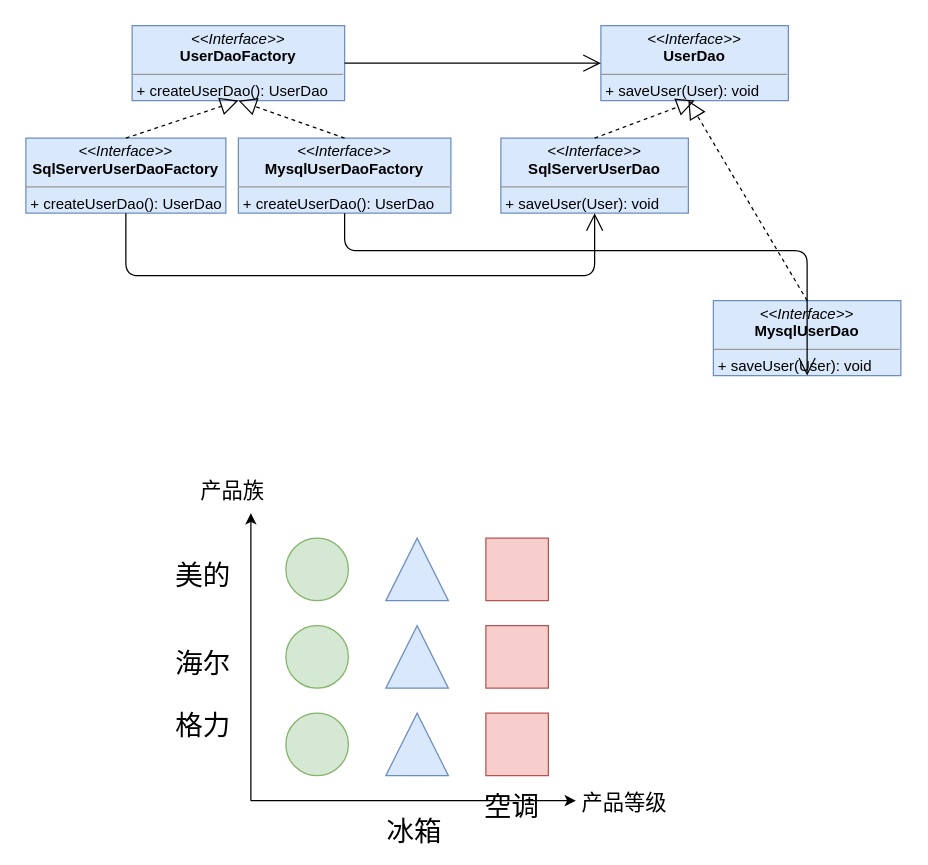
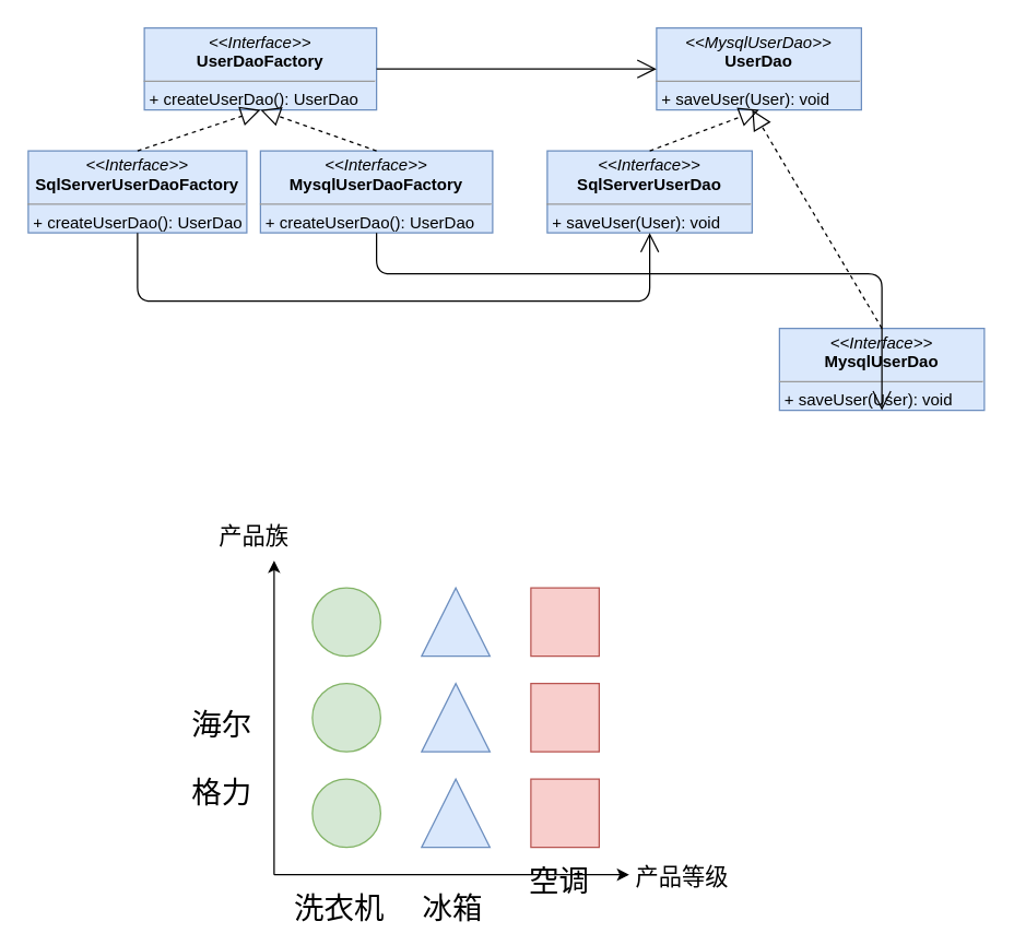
  <mxCell id="0" />
  <mxCell id="1" parent="0" />
  <mxCell id="2" value="&lt;p style=&quot;margin: 0px ; margin-top: 4px ; text-align: center&quot;&gt;&lt;i&gt;&amp;lt;&amp;lt;Interface&amp;gt;&amp;gt;&lt;/i&gt;&lt;br&gt;&lt;b&gt;UserDaoFactory&lt;/b&gt;&lt;/p&gt;&lt;hr size=&quot;1&quot;&gt;&lt;p style=&quot;margin: 0px ; margin-left: 4px&quot;&gt;&lt;/p&gt;&lt;p style=&quot;margin: 0px ; margin-left: 4px&quot;&gt;+ createUserDao(): UserDao&lt;br&gt;&lt;br&gt;&lt;/p&gt;" style="verticalAlign=top;align=left;overflow=fill;fontSize=12;fontFamily=Helvetica;html=1;fillColor=#dae8fc;strokeColor=#6c8ebf;" vertex="1" parent="1"><mxGeometry x="105" y="20" width="170" height="60" as="geometry" /></mxCell>
  <mxCell id="3" value="&lt;p style=&quot;margin: 0px ; margin-top: 4px ; text-align: center&quot;&gt;&lt;i&gt;&amp;lt;&amp;lt;Interface&amp;gt;&amp;gt;&lt;/i&gt;&lt;br&gt;&lt;b&gt;SqlServerUserDaoFactory&lt;/b&gt;&lt;/p&gt;&lt;hr size=&quot;1&quot;&gt;&lt;p style=&quot;margin: 0px ; margin-left: 4px&quot;&gt;&lt;/p&gt;&lt;p style=&quot;margin: 0px ; margin-left: 4px&quot;&gt;+ createUserDao(): UserDao&lt;br&gt;&lt;br&gt;&lt;/p&gt;" style="verticalAlign=top;align=left;overflow=fill;fontSize=12;fontFamily=Helvetica;html=1;fillColor=#dae8fc;strokeColor=#6c8ebf;" vertex="1" parent="1"><mxGeometry x="20" y="110" width="160" height="60" as="geometry" /></mxCell>
  <mxCell id="4" value="&lt;p style=&quot;margin: 0px ; margin-top: 4px ; text-align: center&quot;&gt;&lt;i&gt;&amp;lt;&amp;lt;Interface&amp;gt;&amp;gt;&lt;/i&gt;&lt;br&gt;&lt;b&gt;MysqlUserDaoFactory&lt;/b&gt;&lt;/p&gt;&lt;hr size=&quot;1&quot;&gt;&lt;p style=&quot;margin: 0px ; margin-left: 4px&quot;&gt;&lt;/p&gt;&lt;p style=&quot;margin: 0px ; margin-left: 4px&quot;&gt;+ createUserDao(): UserDao&lt;br&gt;&lt;br&gt;&lt;/p&gt;" style="verticalAlign=top;align=left;overflow=fill;fontSize=12;fontFamily=Helvetica;html=1;fillColor=#dae8fc;strokeColor=#6c8ebf;" vertex="1" parent="1"><mxGeometry x="190" y="110" width="170" height="60" as="geometry" /></mxCell>
- <mxCell id="5" value="&lt;p style=&quot;margin: 0px ; margin-top: 4px ; text-align: center&quot;&gt;&lt;i&gt;&amp;lt;&amp;lt;Interface&amp;gt;&amp;gt;&lt;/i&gt;&lt;br&gt;&lt;b&gt;UserDao&lt;/b&gt;&lt;/p&gt;&lt;hr size=&quot;1&quot;&gt;&lt;p style=&quot;margin: 0px ; margin-left: 4px&quot;&gt;&lt;/p&gt;&lt;p style=&quot;margin: 0px ; margin-left: 4px&quot;&gt;+ saveUser(User): void&lt;br&gt;&lt;br&gt;&lt;/p&gt;" style="verticalAlign=top;align=left;overflow=fill;fontSize=12;fontFamily=Helvetica;html=1;fillColor=#dae8fc;strokeColor=#6c8ebf;" vertex="1" parent="1"><mxGeometry x="480" y="20" width="150" height="60" as="geometry" /></mxCell>
+ <mxCell id="5" value="&lt;p style=&quot;margin: 0px ; margin-top: 4px ; text-align: center&quot;&gt;&lt;i&gt;&amp;lt;&amp;lt;MysqlUserDao&amp;gt;&amp;gt;&lt;/i&gt;&lt;br&gt;&lt;b&gt;UserDao&lt;/b&gt;&lt;/p&gt;&lt;hr size=&quot;1&quot;&gt;&lt;p style=&quot;margin: 0px ; margin-left: 4px&quot;&gt;&lt;/p&gt;&lt;p style=&quot;margin: 0px ; margin-left: 4px&quot;&gt;+ saveUser(User): void&lt;br&gt;&lt;br&gt;&lt;/p&gt;" style="verticalAlign=top;align=left;overflow=fill;fontSize=12;fontFamily=Helvetica;html=1;fillColor=#dae8fc;strokeColor=#6c8ebf;" vertex="1" parent="1"><mxGeometry x="480" y="20" width="150" height="60" as="geometry" /></mxCell>
  <mxCell id="6" value="&lt;p style=&quot;margin: 0px ; margin-top: 4px ; text-align: center&quot;&gt;&lt;i&gt;&amp;lt;&amp;lt;Interface&amp;gt;&amp;gt;&lt;/i&gt;&lt;br&gt;&lt;b&gt;SqlServerUserDao&lt;/b&gt;&lt;/p&gt;&lt;hr size=&quot;1&quot;&gt;&lt;p style=&quot;margin: 0px ; margin-left: 4px&quot;&gt;&lt;/p&gt;&lt;p style=&quot;margin: 0px ; margin-left: 4px&quot;&gt;+ saveUser(User): void&lt;br&gt;&lt;br&gt;&lt;/p&gt;" style="verticalAlign=top;align=left;overflow=fill;fontSize=12;fontFamily=Helvetica;html=1;fillColor=#dae8fc;strokeColor=#6c8ebf;" vertex="1" parent="1"><mxGeometry x="400" y="110" width="150" height="60" as="geometry" /></mxCell>
  <mxCell id="7" value="&lt;p style=&quot;margin: 0px ; margin-top: 4px ; text-align: center&quot;&gt;&lt;i&gt;&amp;lt;&amp;lt;Interface&amp;gt;&amp;gt;&lt;/i&gt;&lt;br&gt;&lt;b&gt;MysqlUserDao&lt;/b&gt;&lt;/p&gt;&lt;hr size=&quot;1&quot;&gt;&lt;p style=&quot;margin: 0px ; margin-left: 4px&quot;&gt;&lt;/p&gt;&lt;p style=&quot;margin: 0px ; margin-left: 4px&quot;&gt;+ saveUser(User): void&lt;br&gt;&lt;br&gt;&lt;/p&gt;" style="verticalAlign=top;align=left;overflow=fill;fontSize=12;fontFamily=Helvetica;html=1;fillColor=#dae8fc;strokeColor=#6c8ebf;" vertex="1" parent="1"><mxGeometry x="570" y="240" width="150" height="60" as="geometry" /></mxCell>
  <mxCell id="8" value="" style="endArrow=block;dashed=1;endFill=0;endSize=12;html=1;entryX=0.5;entryY=1;entryDx=0;entryDy=0;exitX=0.5;exitY=0;exitDx=0;exitDy=0;" edge="1" parent="1" source="3" target="2"><mxGeometry width="160" relative="1" as="geometry"><mxPoint x="160" y="440" as="sourcePoint" /><mxPoint x="320" y="440" as="targetPoint" /></mxGeometry></mxCell>
  <mxCell id="9" value="" style="endArrow=block;dashed=1;endFill=0;endSize=12;html=1;entryX=0.5;entryY=1;entryDx=0;entryDy=0;exitX=0.5;exitY=0;exitDx=0;exitDy=0;" edge="1" parent="1" source="4" target="2"><mxGeometry width="160" relative="1" as="geometry"><mxPoint x="110" y="120" as="sourcePoint" /><mxPoint x="200" y="90" as="targetPoint" /></mxGeometry></mxCell>
  <mxCell id="10" value="" style="endArrow=block;dashed=1;endFill=0;endSize=12;html=1;exitX=0.5;exitY=0;exitDx=0;exitDy=0;" edge="1" parent="1" source="7"><mxGeometry width="160" relative="1" as="geometry"><mxPoint x="370" y="470" as="sourcePoint" /><mxPoint x="550" y="80" as="targetPoint" /></mxGeometry></mxCell>
  <mxCell id="11" value="" style="endArrow=block;dashed=1;endFill=0;endSize=12;html=1;entryX=0.5;entryY=1;entryDx=0;entryDy=0;exitX=0.5;exitY=0;exitDx=0;exitDy=0;" edge="1" parent="1" source="6" target="5"><mxGeometry width="160" relative="1" as="geometry"><mxPoint x="420" y="320" as="sourcePoint" /><mxPoint x="580" y="320" as="targetPoint" /></mxGeometry></mxCell>
  <mxCell id="12" value="" style="endArrow=open;endFill=1;endSize=12;html=1;exitX=1;exitY=0.5;exitDx=0;exitDy=0;entryX=0;entryY=0.5;entryDx=0;entryDy=0;" edge="1" parent="1" source="2" target="5"><mxGeometry width="160" relative="1" as="geometry"><mxPoint x="180" y="380" as="sourcePoint" /><mxPoint x="340" y="380" as="targetPoint" /></mxGeometry></mxCell>
  <mxCell id="13" value="" style="endArrow=open;endFill=1;endSize=12;html=1;exitX=0.5;exitY=1;exitDx=0;exitDy=0;entryX=0.5;entryY=1;entryDx=0;entryDy=0;edgeStyle=orthogonalEdgeStyle;" edge="1" parent="1" source="4" target="7"><mxGeometry width="160" relative="1" as="geometry"><mxPoint x="220" y="470" as="sourcePoint" /><mxPoint x="380" y="470" as="targetPoint" /><Array as="points"><mxPoint x="275" y="200" /><mxPoint x="645" y="200" /></Array></mxGeometry></mxCell>
  <mxCell id="14" value="" style="endArrow=open;endFill=1;endSize=12;html=1;exitX=0.5;exitY=1;exitDx=0;exitDy=0;entryX=0.5;entryY=1;entryDx=0;entryDy=0;edgeStyle=orthogonalEdgeStyle;" edge="1" parent="1" source="3" target="6"><mxGeometry width="160" relative="1" as="geometry"><mxPoint x="40" y="410" as="sourcePoint" /><mxPoint x="200" y="410" as="targetPoint" /><Array as="points"><mxPoint x="100" y="220" /><mxPoint x="475" y="220" /></Array></mxGeometry></mxCell>
  <mxCell id="15" value="" style="endArrow=classic;html=1;" edge="1" parent="1"><mxGeometry width="50" height="50" relative="1" as="geometry"><mxPoint x="200" y="640" as="sourcePoint" /><mxPoint x="460" y="640" as="targetPoint" /></mxGeometry></mxCell>
  <mxCell id="16" value="" style="endArrow=classic;html=1;" edge="1" parent="1"><mxGeometry width="50" height="50" relative="1" as="geometry"><mxPoint x="200" y="640" as="sourcePoint" /><mxPoint x="200" y="410" as="targetPoint" /></mxGeometry></mxCell>
  <mxCell id="17" value="" style="ellipse;whiteSpace=wrap;html=1;aspect=fixed;fillColor=#d5e8d4;strokeColor=#82b366;" vertex="1" parent="1"><mxGeometry x="228" y="430" width="50" height="50" as="geometry" /></mxCell>
  <mxCell id="18" value="" style="ellipse;whiteSpace=wrap;html=1;aspect=fixed;fillColor=#d5e8d4;strokeColor=#82b366;" vertex="1" parent="1"><mxGeometry x="228" y="500" width="50" height="50" as="geometry" /></mxCell>
  <mxCell id="19" value="" style="ellipse;whiteSpace=wrap;html=1;aspect=fixed;fillColor=#d5e8d4;strokeColor=#82b366;" vertex="1" parent="1"><mxGeometry x="228" y="570" width="50" height="50" as="geometry" /></mxCell>
  <mxCell id="20" value="" style="triangle;whiteSpace=wrap;html=1;rotation=-90;fillColor=#dae8fc;strokeColor=#6c8ebf;" vertex="1" parent="1"><mxGeometry x="308" y="430" width="50" height="50" as="geometry" /></mxCell>
  <mxCell id="21" value="" style="triangle;whiteSpace=wrap;html=1;rotation=-90;fillColor=#dae8fc;strokeColor=#6c8ebf;" vertex="1" parent="1"><mxGeometry x="308" y="500" width="50" height="50" as="geometry" /></mxCell>
  <mxCell id="22" value="" style="triangle;whiteSpace=wrap;html=1;rotation=-90;fillColor=#dae8fc;strokeColor=#6c8ebf;" vertex="1" parent="1"><mxGeometry x="308" y="570" width="50" height="50" as="geometry" /></mxCell>
  <mxCell id="23" value="" style="whiteSpace=wrap;html=1;aspect=fixed;fillColor=#f8cecc;strokeColor=#b85450;" vertex="1" parent="1"><mxGeometry x="388" y="430" width="50" height="50" as="geometry" /></mxCell>
  <mxCell id="24" value="" style="whiteSpace=wrap;html=1;aspect=fixed;fillColor=#f8cecc;strokeColor=#b85450;" vertex="1" parent="1"><mxGeometry x="388" y="500" width="50" height="50" as="geometry" /></mxCell>
  <mxCell id="25" value="" style="whiteSpace=wrap;html=1;aspect=fixed;fillColor=#f8cecc;strokeColor=#b85450;" vertex="1" parent="1"><mxGeometry x="388" y="570" width="50" height="50" as="geometry" /></mxCell>
- <mxCell id="26" value="&lt;font style=&quot;font-size: 22px&quot;&gt;美的&lt;/font&gt;" style="text;html=1;resizable=0;points=[];autosize=1;align=left;verticalAlign=top;spacingTop=-4;" vertex="1" parent="1"><mxGeometry x="138" y="445" width="60" height="20" as="geometry" /></mxCell>
  <mxCell id="27" value="&lt;span style=&quot;font-size: 22px&quot;&gt;海尔&lt;/span&gt;" style="text;html=1;resizable=0;points=[];autosize=1;align=left;verticalAlign=top;spacingTop=-4;" vertex="1" parent="1"><mxGeometry x="138" y="515" width="60" height="20" as="geometry" /></mxCell>
  <mxCell id="28" value="&lt;font style=&quot;font-size: 22px&quot;&gt;格力&lt;/font&gt;" style="text;html=1;resizable=0;points=[];autosize=1;align=left;verticalAlign=top;spacingTop=-4;" vertex="1" parent="1"><mxGeometry x="138" y="565" width="60" height="20" as="geometry" /></mxCell>
+ <mxCell id="29" value="&lt;font style=&quot;font-size: 22px&quot;&gt;洗衣机&lt;/font&gt;" style="text;html=1;resizable=0;points=[];autosize=1;align=left;verticalAlign=top;spacingTop=-4;" vertex="1" parent="1"><mxGeometry x="213" y="650" width="80" height="20" as="geometry" /></mxCell>
  <mxCell id="30" value="&lt;font style=&quot;font-size: 22px&quot;&gt;冰箱&lt;/font&gt;" style="text;html=1;resizable=0;points=[];autosize=1;align=left;verticalAlign=top;spacingTop=-4;" vertex="1" parent="1"><mxGeometry x="307" y="650" width="60" height="20" as="geometry" /></mxCell>
  <mxCell id="31" value="&lt;font style=&quot;font-size: 22px&quot;&gt;空调&lt;/font&gt;" style="text;html=1;resizable=0;points=[];autosize=1;align=left;verticalAlign=top;spacingTop=-4;" vertex="1" parent="1"><mxGeometry x="385" y="630" width="60" height="20" as="geometry" /></mxCell>
  <mxCell id="32" value="&lt;font style=&quot;font-size: 17px&quot;&gt;产品族&lt;/font&gt;" style="text;html=1;resizable=0;points=[];autosize=1;align=left;verticalAlign=top;spacingTop=-4;" vertex="1" parent="1"><mxGeometry x="158" y="380" width="70" height="20" as="geometry" /></mxCell>
  <mxCell id="33" value="&lt;font style=&quot;font-size: 17px&quot;&gt;产品等级&lt;/font&gt;" style="text;html=1;resizable=0;points=[];autosize=1;align=left;verticalAlign=top;spacingTop=-4;" vertex="1" parent="1"><mxGeometry x="463" y="630" width="80" height="20" as="geometry" /></mxCell>
